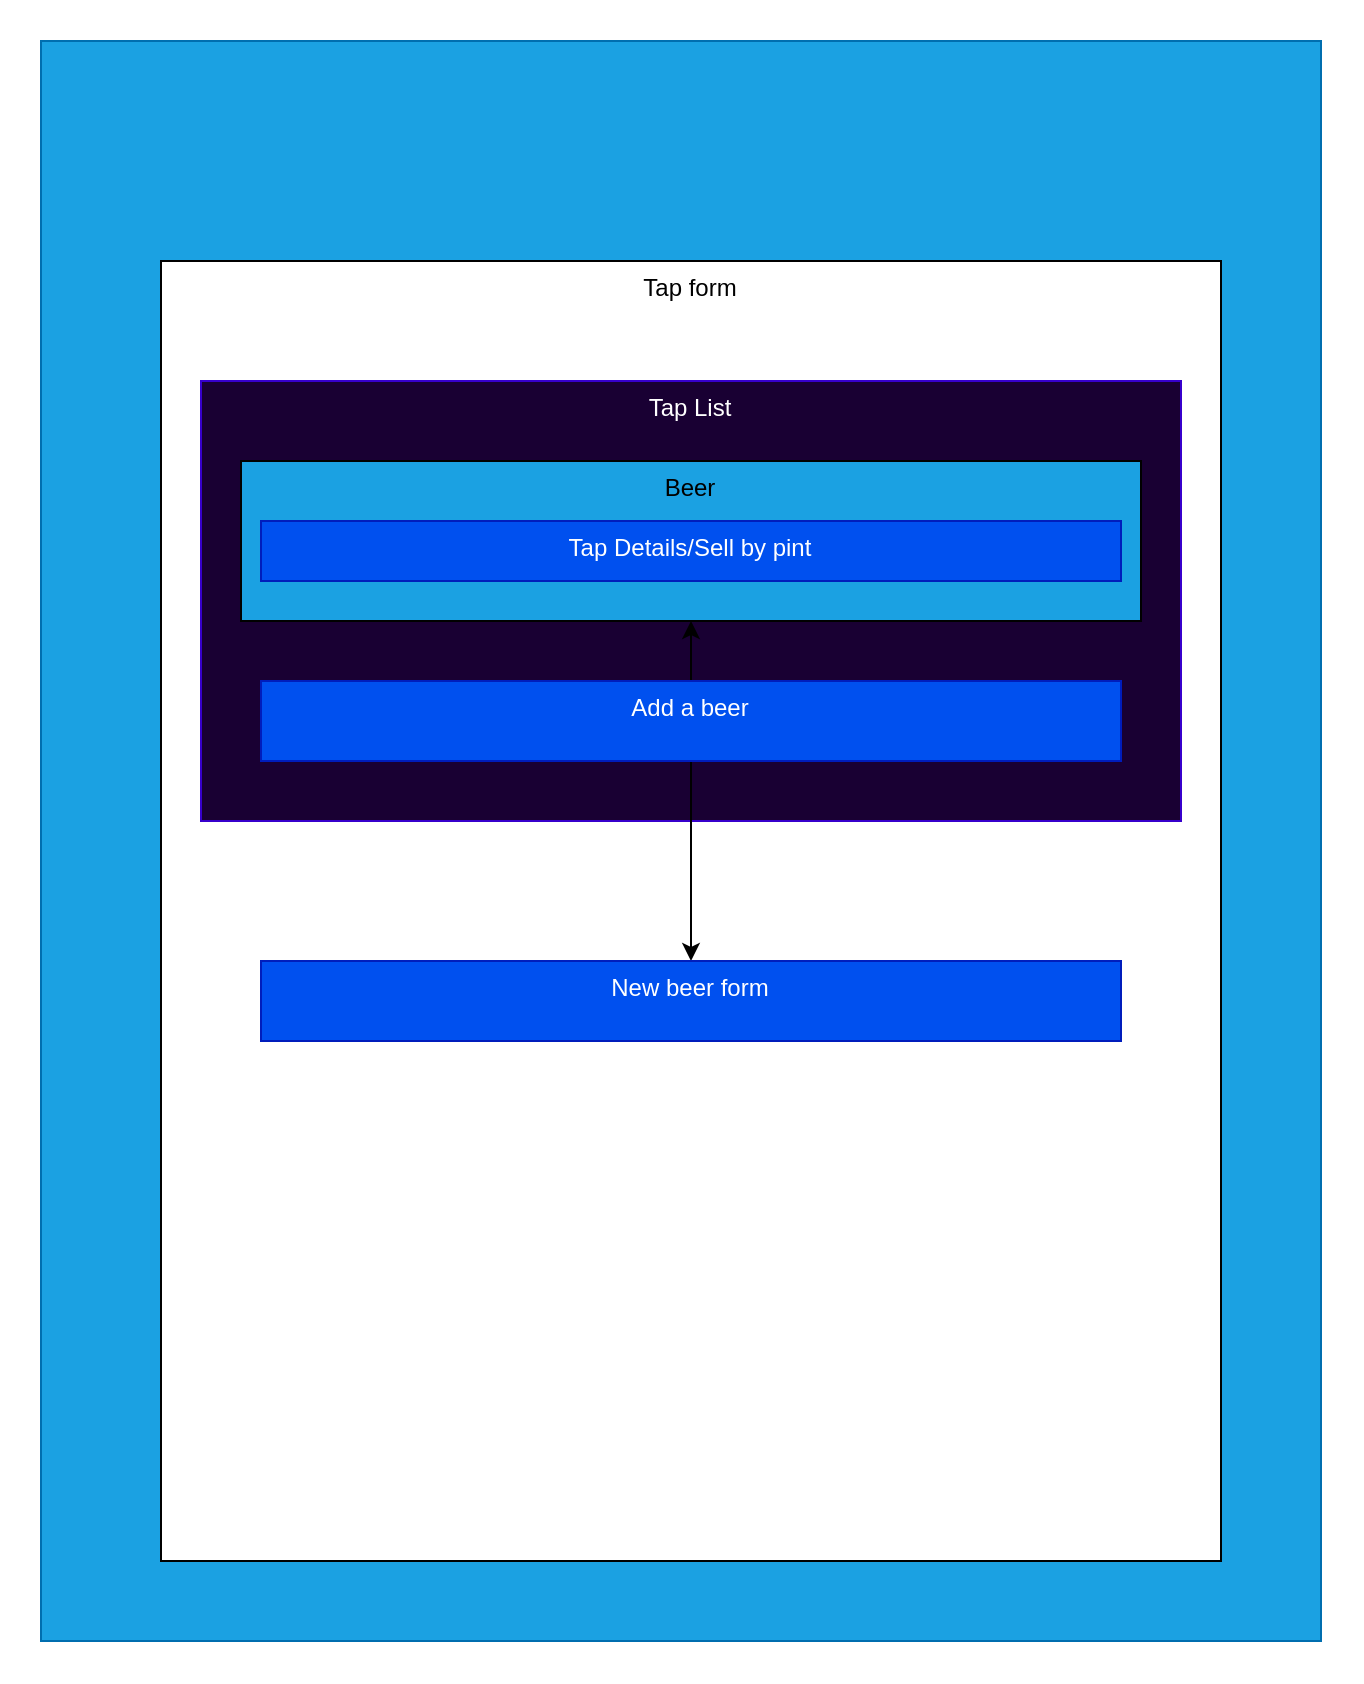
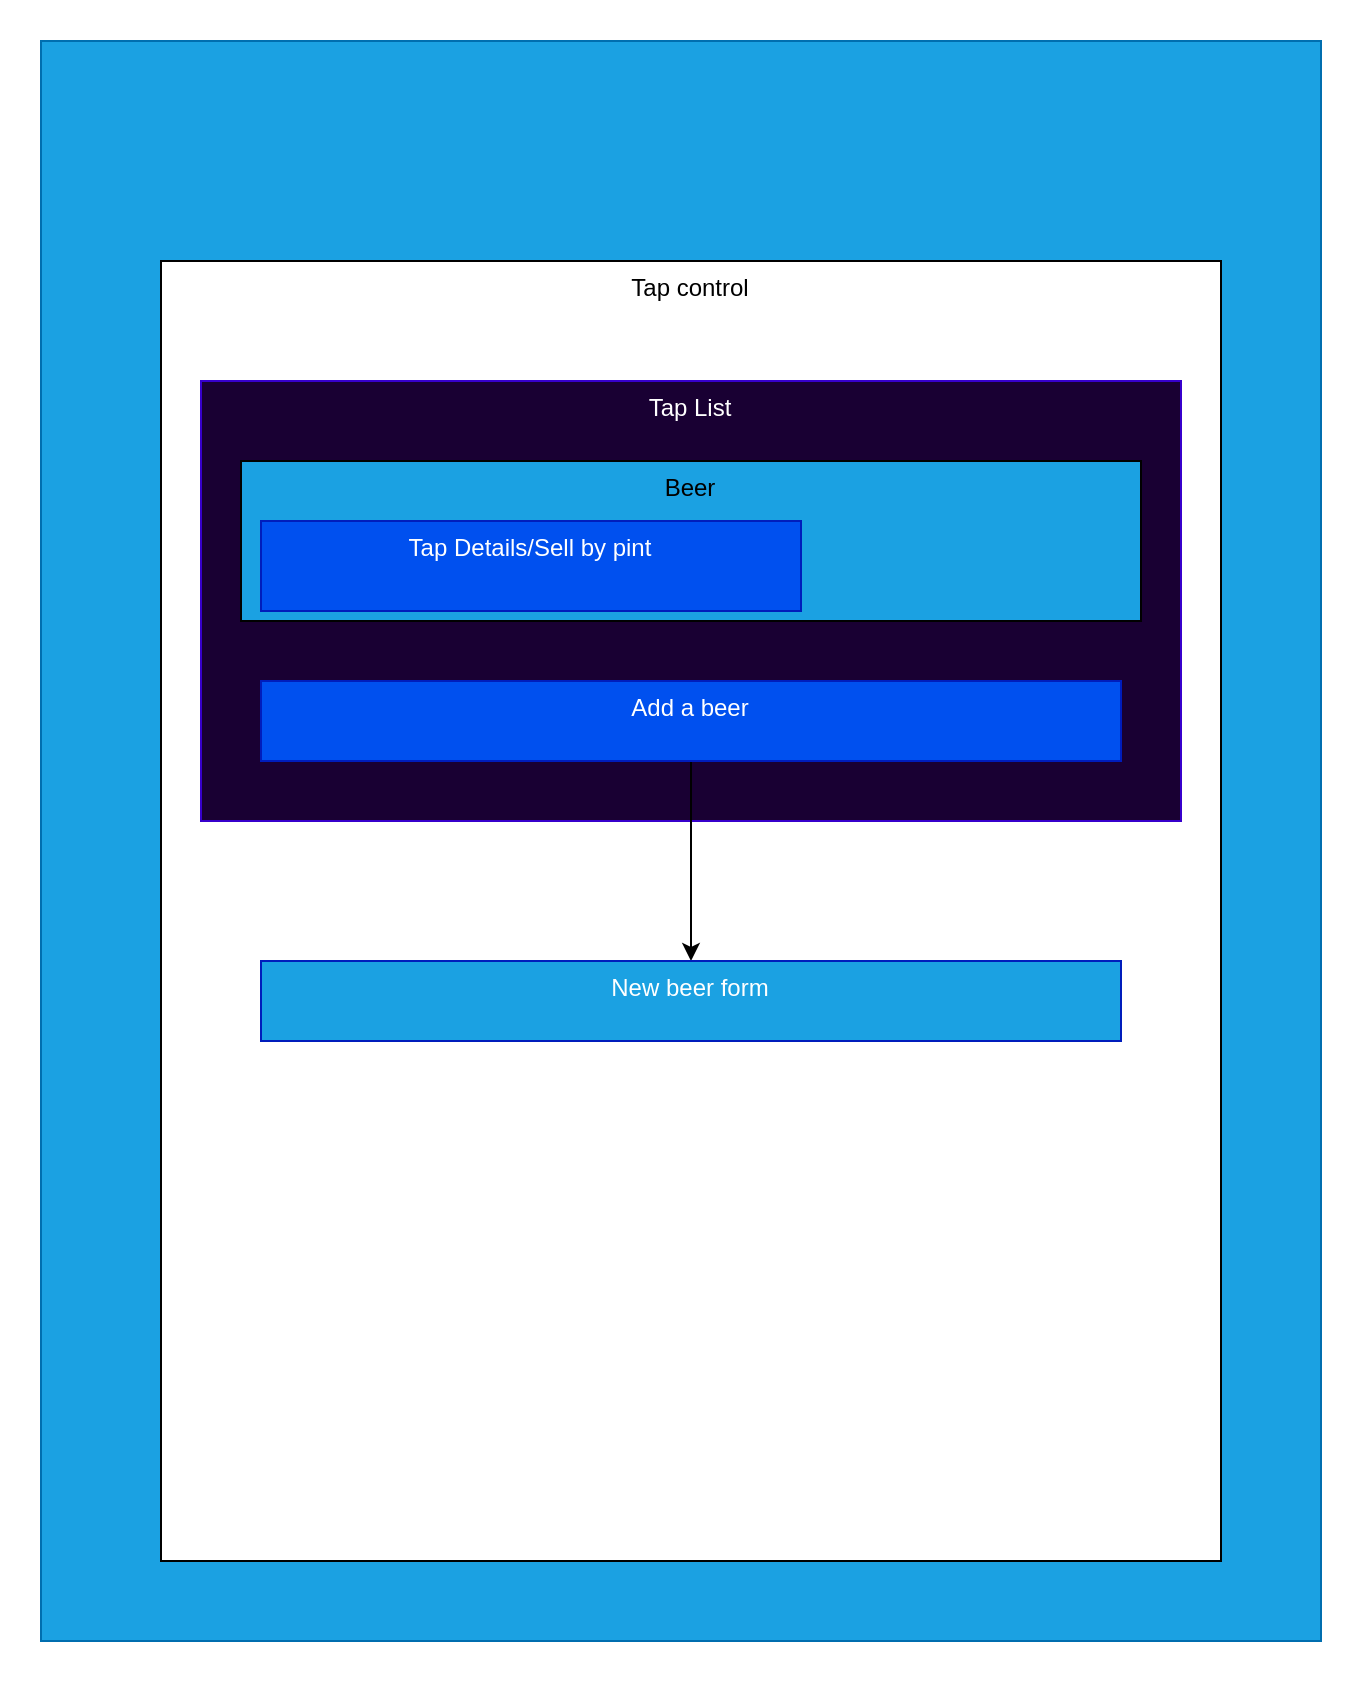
  <mxCell id="0" />
  <mxCell id="1" parent="0" />
  <mxCell id="2" value="" style="rounded=0;whiteSpace=wrap;html=1;fillColor=#1ba1e2;strokeColor=#006EAF;fontColor=#ffffff;" parent="1" vertex="1"><mxGeometry x="20" y="20" width="640" height="800" as="geometry" /></mxCell>
- <mxCell id="3" value="Tap form" style="rounded=0;whiteSpace=wrap;html=1;verticalAlign=top;" parent="1" vertex="1"><mxGeometry x="80" y="130" width="530" height="650" as="geometry" /></mxCell>
+ <mxCell id="3" value="Tap control" style="rounded=0;whiteSpace=wrap;html=1;verticalAlign=top;" parent="1" vertex="1"><mxGeometry x="80" y="130" width="530" height="650" as="geometry" /></mxCell>
  <mxCell id="4" value="Tap List&lt;br&gt;" style="rounded=0;whiteSpace=wrap;html=1;verticalAlign=top;strokeColor=#3700CC;fontColor=#ffffff;fillColor=#190033;" parent="1" vertex="1"><mxGeometry x="100" y="190" width="490" height="220" as="geometry" /></mxCell>
  <mxCell id="5" value="Beer" style="rounded=0;whiteSpace=wrap;html=1;fillColor=#1ba1e2;verticalAlign=top;" parent="1" vertex="1"><mxGeometry x="120" y="230" width="450" height="80" as="geometry" /></mxCell>
- <mxCell id="6" value="Tap Details/Sell by pint" style="rounded=0;whiteSpace=wrap;html=1;fillColor=#0050ef;verticalAlign=top;strokeColor=#001DBC;fontColor=#ffffff;" parent="1" vertex="1"><mxGeometry x="130" y="260" width="430" height="30" as="geometry" /></mxCell>
- <mxCell id="7" style="edgeStyle=none;html=1;" parent="1" source="9" target="5" edge="1"><mxGeometry relative="1" as="geometry" /></mxCell>
+ <mxCell id="6" value="Tap Details/Sell by pint" style="rounded=0;whiteSpace=wrap;html=1;fillColor=#0050ef;verticalAlign=top;strokeColor=#001DBC;fontColor=#ffffff;" parent="1" vertex="1"><mxGeometry x="130" y="260" width="270" height="45" as="geometry" /></mxCell>
  <mxCell id="8" style="edgeStyle=none;html=1;exitX=0.5;exitY=1;exitDx=0;exitDy=0;" parent="1" source="9" target="10" edge="1"><mxGeometry relative="1" as="geometry" /></mxCell>
  <mxCell id="9" value="Add a beer&lt;br&gt;" style="rounded=0;whiteSpace=wrap;html=1;fillColor=#0050ef;verticalAlign=top;strokeColor=#001DBC;fontColor=#ffffff;" parent="1" vertex="1"><mxGeometry x="130" y="340" width="430" height="40" as="geometry" /></mxCell>
- <mxCell id="10" value="New beer form&lt;br&gt;" style="rounded=0;whiteSpace=wrap;html=1;fillColor=#0050ef;verticalAlign=top;strokeColor=#001DBC;fontColor=#ffffff;" parent="1" vertex="1"><mxGeometry x="130" y="480" width="430" height="40" as="geometry" /></mxCell>
+ <mxCell id="10" value="New beer form&lt;br&gt;" style="rounded=0;whiteSpace=wrap;html=1;fillColor=#1ba1e2;verticalAlign=top;strokeColor=#001DBC;fontColor=#ffffff;" parent="1" vertex="1"><mxGeometry x="130" y="480" width="430" height="40" as="geometry" /></mxCell>
